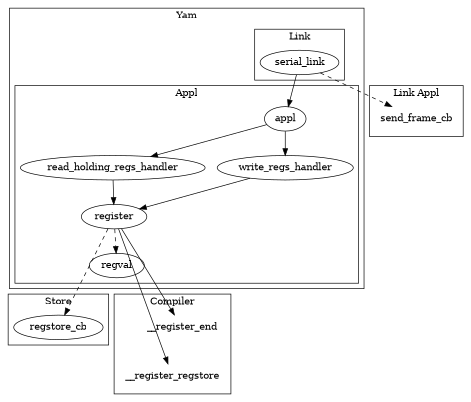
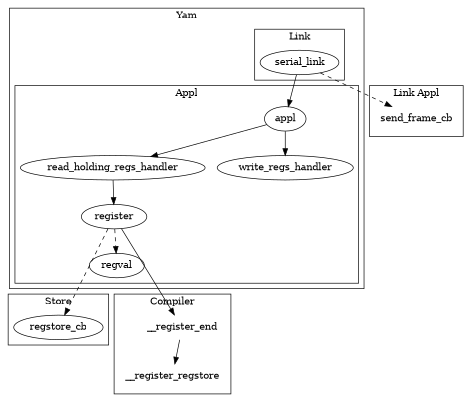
  digraph {
    splines=line
    appl
    read_holding_regs_handler
    write_regs_handler
    register
    regval
    serial_link
    send_frame_cb [shape=none]
    n8 [label=__register_regstore shape=none]
    __register_end [shape=none]
    regstore_cb
    subgraph cluster_1 {
      label=Yam
      subgraph cluster_2 {
        label=Appl
        appl
        read_holding_regs_handler
        write_regs_handler
        register
        regval
      }
      subgraph cluster_3 {
        label=Link
        serial_link
      }
    }
    subgraph cluster_4 {
      label="Link Appl"
      send_frame_cb
    }
    subgraph cluster_5 {
      label=Compiler
      n8
      __register_end
    }
    subgraph cluster_6 {
      label=Store
      regstore_cb
    }
    appl -> read_holding_regs_handler
    appl -> write_regs_handler
    read_holding_regs_handler -> register
-   write_regs_handler -> register
    register -> regval [style=dashed]
-   register -> n8
+   __register_end -> n8
    register -> __register_end
    register -> regstore_cb [style=dashed]
    regval -> n8 [style=invis]
    regval -> __register_end [style=invis]
    regval -> regstore_cb [style=invis]
    serial_link -> appl
    serial_link -> send_frame_cb [style=dashed]
  }
